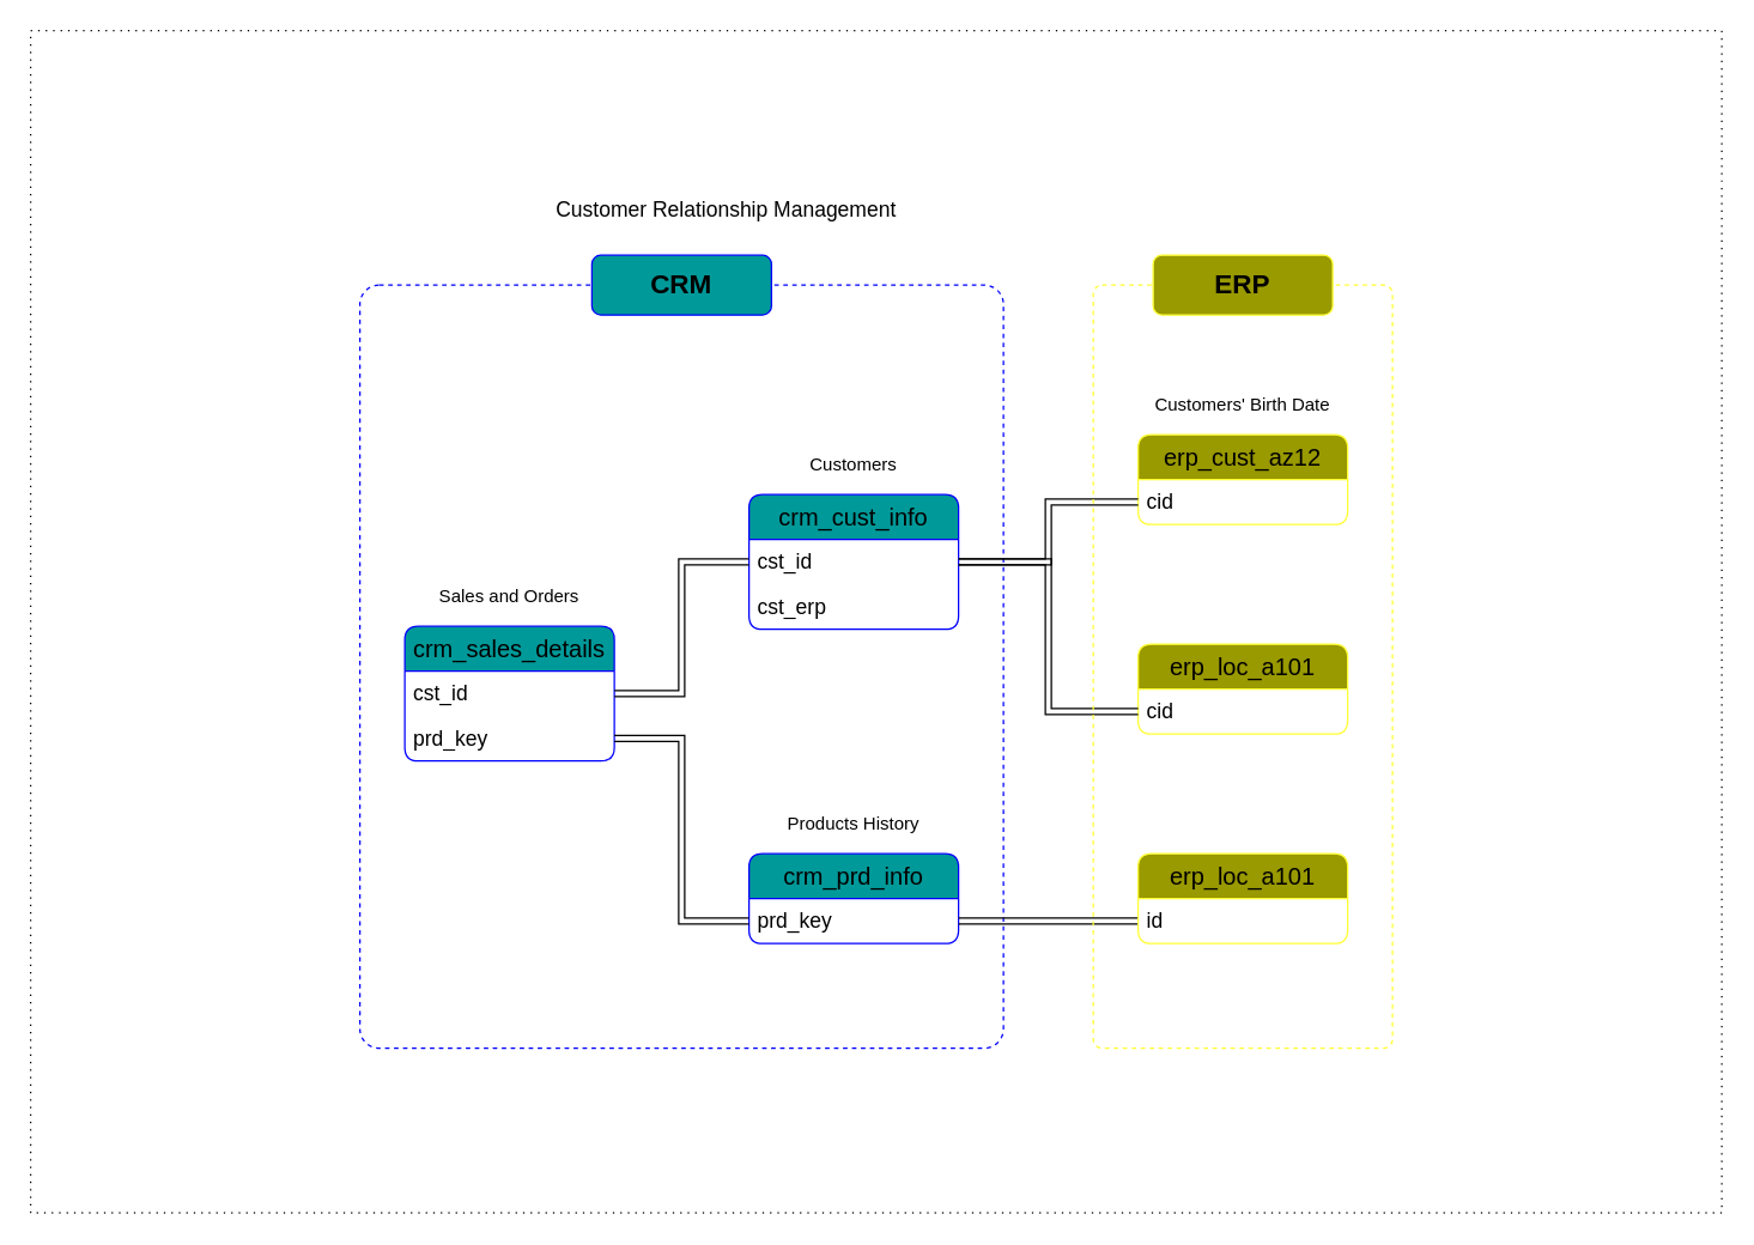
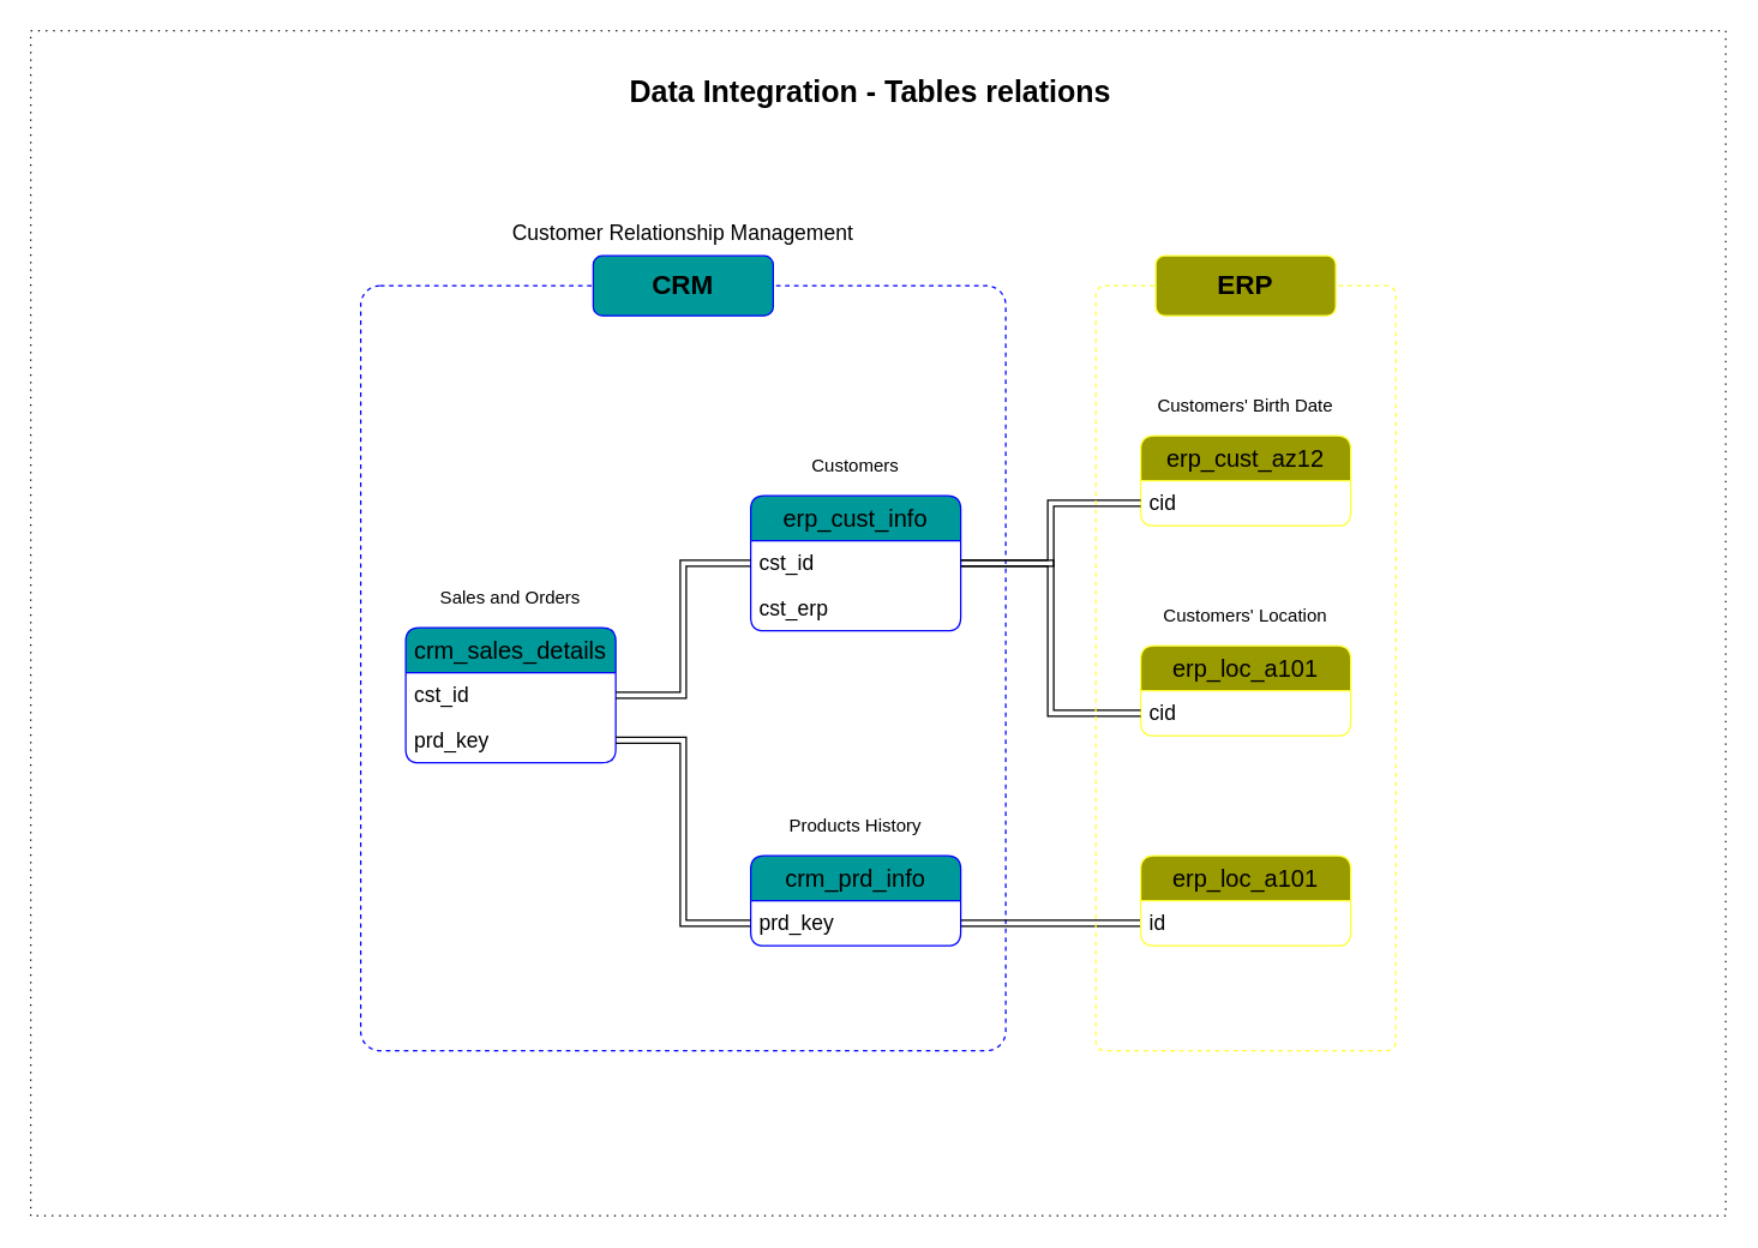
  <mxCell id="0" />
  <mxCell id="1" parent="0" />
  <mxCell id="2" value="" style="rounded=1;whiteSpace=wrap;html=1;fillColor=none;arcSize=3;dashed=1;strokeColor=#0000FF;" vertex="1" parent="1"><mxGeometry x="240" y="190" width="430" height="510" as="geometry" /></mxCell>
  <mxCell id="3" value="" style="rounded=0;whiteSpace=wrap;html=1;fillColor=none;dashed=1;dashPattern=1 4;strokeWidth=1;movable=0;resizable=0;rotatable=0;deletable=0;editable=0;locked=1;connectable=0;" parent="1" vertex="1"><mxGeometry x="20" y="20" width="1130" height="790" as="geometry" /></mxCell>
  <mxCell id="4" value="" style="edgeStyle=orthogonalEdgeStyle;rounded=0;orthogonalLoop=1;jettySize=auto;html=1;entryX=0;entryY=0.5;entryDx=0;entryDy=0;" edge="1" parent="1"><mxGeometry relative="1" as="geometry"><Array as="points"><mxPoint x="240" y="560" /><mxPoint x="240" y="500" /></Array></mxGeometry></mxCell>
  <mxCell id="5" value="" style="group" vertex="1" connectable="0" parent="1"><mxGeometry x="500" y="290" width="140" height="130" as="geometry" /></mxCell>
- <mxCell id="6" value="&lt;font style=&quot;font-size: 16px;&quot;&gt;crm_cust_info&lt;/font&gt;" style="swimlane;fontStyle=0;childLayout=stackLayout;horizontal=1;startSize=30;horizontalStack=0;resizeParent=1;resizeParentMax=0;resizeLast=0;collapsible=0;marginBottom=0;whiteSpace=wrap;html=1;rounded=1;arcSize=10;fillColor=#009999;strokeColor=#0000FF;expand=1;" vertex="1" parent="5"><mxGeometry y="40" width="140" height="90" as="geometry"><mxRectangle x="220" y="230" width="60" height="30" as="alternateBounds" /></mxGeometry></mxCell>
+ <mxCell id="6" value="&lt;font style=&quot;font-size: 16px;&quot;&gt;erp_cust_info&lt;/font&gt;" style="swimlane;fontStyle=0;childLayout=stackLayout;horizontal=1;startSize=30;horizontalStack=0;resizeParent=1;resizeParentMax=0;resizeLast=0;collapsible=0;marginBottom=0;whiteSpace=wrap;html=1;rounded=1;arcSize=10;fillColor=#009999;strokeColor=#0000FF;expand=1;" vertex="1" parent="5"><mxGeometry y="40" width="140" height="90" as="geometry"><mxRectangle x="220" y="230" width="60" height="30" as="alternateBounds" /></mxGeometry></mxCell>
  <mxCell id="7" value="&lt;div&gt;&lt;font&gt;cst_id&lt;/font&gt;&lt;/div&gt;" style="text;strokeColor=none;fillColor=none;align=left;verticalAlign=middle;spacingLeft=4;spacingRight=4;overflow=hidden;points=[[0,0.5],[1,0.5]];portConstraint=eastwest;rotatable=0;whiteSpace=wrap;html=1;fontSize=14;" vertex="1" parent="6"><mxGeometry y="30" width="140" height="30" as="geometry" /></mxCell>
  <mxCell id="8" value="cst_erp" style="text;strokeColor=none;fillColor=none;align=left;verticalAlign=middle;spacingLeft=4;spacingRight=4;overflow=hidden;points=[[0,0.5],[1,0.5]];portConstraint=eastwest;rotatable=0;whiteSpace=wrap;html=1;rounded=0;fontSize=14;" vertex="1" parent="6"><mxGeometry y="60" width="140" height="30" as="geometry" /></mxCell>
  <mxCell id="9" value="Customers" style="text;html=1;align=center;verticalAlign=middle;whiteSpace=wrap;rounded=0;fontSize=12;" vertex="1" parent="5"><mxGeometry width="140" height="40" as="geometry" /></mxCell>
  <mxCell id="10" value="" style="group" vertex="1" connectable="0" parent="1"><mxGeometry x="500" y="530" width="140" height="130" as="geometry" /></mxCell>
  <mxCell id="11" value="&lt;font style=&quot;font-size: 16px;&quot;&gt;crm_prd_info&lt;/font&gt;" style="swimlane;fontStyle=0;childLayout=stackLayout;horizontal=1;startSize=30;horizontalStack=0;resizeParent=1;resizeParentMax=0;resizeLast=0;collapsible=0;marginBottom=0;whiteSpace=wrap;html=1;rounded=1;arcSize=10;fillColor=#009999;strokeColor=#0000FF;expand=1;" vertex="1" parent="10"><mxGeometry y="40" width="140" height="60" as="geometry"><mxRectangle x="220" y="230" width="60" height="30" as="alternateBounds" /></mxGeometry></mxCell>
  <mxCell id="12" style="edgeStyle=orthogonalEdgeStyle;rounded=0;orthogonalLoop=1;jettySize=auto;html=1;shape=link;" edge="1" parent="11" source="13"><mxGeometry relative="1" as="geometry"><mxPoint x="260" y="45" as="targetPoint" /></mxGeometry></mxCell>
  <mxCell id="13" value="&lt;div&gt;&lt;font&gt;prd_key&lt;/font&gt;&lt;/div&gt;" style="text;strokeColor=none;fillColor=none;align=left;verticalAlign=middle;spacingLeft=4;spacingRight=4;overflow=hidden;points=[[0,0.5],[1,0.5]];portConstraint=eastwest;rotatable=0;whiteSpace=wrap;html=1;fontSize=14;" vertex="1" parent="11"><mxGeometry y="30" width="140" height="30" as="geometry" /></mxCell>
  <mxCell id="14" value="Products History" style="text;html=1;align=center;verticalAlign=middle;whiteSpace=wrap;rounded=0;fontSize=12;" vertex="1" parent="10"><mxGeometry width="140" height="40" as="geometry" /></mxCell>
  <mxCell id="15" value="" style="group" vertex="1" connectable="0" parent="1"><mxGeometry x="270" y="378" width="140" height="130" as="geometry" /></mxCell>
  <mxCell id="16" value="&lt;font style=&quot;font-size: 16px;&quot;&gt;crm_sales_details&lt;/font&gt;" style="swimlane;fontStyle=0;childLayout=stackLayout;horizontal=1;startSize=30;horizontalStack=0;resizeParent=1;resizeParentMax=0;resizeLast=0;collapsible=0;marginBottom=0;whiteSpace=wrap;html=1;rounded=1;arcSize=10;fillColor=#009999;strokeColor=#0000FF;expand=1;" vertex="1" parent="15"><mxGeometry y="40" width="140" height="90" as="geometry"><mxRectangle x="220" y="230" width="60" height="30" as="alternateBounds" /></mxGeometry></mxCell>
  <mxCell id="17" value="cst_id" style="text;strokeColor=none;fillColor=none;align=left;verticalAlign=middle;spacingLeft=4;spacingRight=4;overflow=hidden;points=[[0,0.5],[1,0.5]];portConstraint=eastwest;rotatable=0;whiteSpace=wrap;html=1;fontSize=14;" vertex="1" parent="16"><mxGeometry y="30" width="140" height="30" as="geometry" /></mxCell>
  <mxCell id="18" value="&lt;div&gt;&lt;font&gt;prd_key&lt;/font&gt;&lt;/div&gt;" style="text;strokeColor=none;fillColor=none;align=left;verticalAlign=middle;spacingLeft=4;spacingRight=4;overflow=hidden;points=[[0,0.5],[1,0.5]];portConstraint=eastwest;rotatable=0;whiteSpace=wrap;html=1;fontSize=14;" vertex="1" parent="16"><mxGeometry y="60" width="140" height="30" as="geometry" /></mxCell>
  <mxCell id="19" value="Sales and Orders" style="text;html=1;align=center;verticalAlign=middle;whiteSpace=wrap;rounded=0;fontSize=12;" vertex="1" parent="15"><mxGeometry width="140" height="40" as="geometry" /></mxCell>
  <mxCell id="20" style="edgeStyle=orthogonalEdgeStyle;rounded=0;orthogonalLoop=1;jettySize=auto;html=1;exitX=1;exitY=0.5;exitDx=0;exitDy=0;entryX=0;entryY=0.5;entryDx=0;entryDy=0;shape=link;" edge="1" parent="1" source="17" target="7"><mxGeometry relative="1" as="geometry" /></mxCell>
  <mxCell id="21" style="edgeStyle=orthogonalEdgeStyle;rounded=0;orthogonalLoop=1;jettySize=auto;html=1;exitX=1;exitY=0.5;exitDx=0;exitDy=0;entryX=0;entryY=0.5;entryDx=0;entryDy=0;shape=link;" edge="1" parent="1" source="18" target="13"><mxGeometry relative="1" as="geometry" /></mxCell>
  <mxCell id="22" value="" style="group" vertex="1" connectable="0" parent="1"><mxGeometry x="760" y="250" width="140" height="130" as="geometry" /></mxCell>
  <mxCell id="23" value="&lt;font style=&quot;font-size: 16px;&quot;&gt;erp_cust_az12&lt;/font&gt;" style="swimlane;fontStyle=0;childLayout=stackLayout;horizontal=1;startSize=30;horizontalStack=0;resizeParent=1;resizeParentMax=0;resizeLast=0;collapsible=0;marginBottom=0;whiteSpace=wrap;html=1;rounded=1;arcSize=10;fillColor=#999900;strokeColor=#FFFF33;expand=1;" vertex="1" parent="22"><mxGeometry y="40.0" width="140" height="60" as="geometry"><mxRectangle x="220" y="230" width="60" height="30" as="alternateBounds" /></mxGeometry></mxCell>
  <mxCell id="24" value="cid" style="text;strokeColor=none;fillColor=none;align=left;verticalAlign=middle;spacingLeft=4;spacingRight=4;overflow=hidden;points=[[0,0.5],[1,0.5]];portConstraint=eastwest;rotatable=0;whiteSpace=wrap;html=1;fontSize=14;" vertex="1" parent="23"><mxGeometry y="30" width="140" height="30" as="geometry" /></mxCell>
  <mxCell id="25" value="Customers' Birth Date" style="text;html=1;align=center;verticalAlign=middle;whiteSpace=wrap;rounded=0;fontSize=12;" vertex="1" parent="22"><mxGeometry width="140" height="40.0" as="geometry" /></mxCell>
  <mxCell id="26" value="" style="group" vertex="1" connectable="0" parent="1"><mxGeometry x="760" y="390" width="140" height="130" as="geometry" /></mxCell>
  <mxCell id="27" value="&lt;font style=&quot;font-size: 16px;&quot;&gt;erp_loc_a101&lt;/font&gt;" style="swimlane;fontStyle=0;childLayout=stackLayout;horizontal=1;startSize=30;horizontalStack=0;resizeParent=1;resizeParentMax=0;resizeLast=0;collapsible=0;marginBottom=0;whiteSpace=wrap;html=1;rounded=1;arcSize=10;fillColor=#999900;strokeColor=#FFFF33;expand=1;" vertex="1" parent="26"><mxGeometry y="40" width="140" height="60" as="geometry"><mxRectangle x="220" y="230" width="60" height="30" as="alternateBounds" /></mxGeometry></mxCell>
  <mxCell id="28" value="cid" style="text;strokeColor=none;fillColor=none;align=left;verticalAlign=middle;spacingLeft=4;spacingRight=4;overflow=hidden;points=[[0,0.5],[1,0.5]];portConstraint=eastwest;rotatable=0;whiteSpace=wrap;html=1;fontSize=14;" vertex="1" parent="27"><mxGeometry y="30" width="140" height="30" as="geometry" /></mxCell>
+ <mxCell id="29" value="Customers' Location" style="text;html=1;align=center;verticalAlign=middle;whiteSpace=wrap;rounded=0;fontSize=12;" vertex="1" parent="26"><mxGeometry width="140" height="40" as="geometry" /></mxCell>
  <mxCell id="30" value="" style="group" vertex="1" connectable="0" parent="1"><mxGeometry x="760" y="530" width="140" height="130" as="geometry" /></mxCell>
  <mxCell id="31" value="&lt;font style=&quot;font-size: 16px;&quot;&gt;erp_loc_a101&lt;/font&gt;" style="swimlane;fontStyle=0;childLayout=stackLayout;horizontal=1;startSize=30;horizontalStack=0;resizeParent=1;resizeParentMax=0;resizeLast=0;collapsible=0;marginBottom=0;whiteSpace=wrap;html=1;rounded=1;arcSize=10;fillColor=#999900;strokeColor=#FFFF33;expand=1;" vertex="1" parent="30"><mxGeometry y="40" width="140" height="60" as="geometry"><mxRectangle x="220" y="230" width="60" height="30" as="alternateBounds" /></mxGeometry></mxCell>
  <mxCell id="32" value="id" style="text;strokeColor=none;fillColor=none;align=left;verticalAlign=middle;spacingLeft=4;spacingRight=4;overflow=hidden;points=[[0,0.5],[1,0.5]];portConstraint=eastwest;rotatable=0;whiteSpace=wrap;html=1;fontSize=14;" vertex="1" parent="31"><mxGeometry y="30" width="140" height="30" as="geometry" /></mxCell>
  <mxCell id="33" style="edgeStyle=orthogonalEdgeStyle;rounded=0;orthogonalLoop=1;jettySize=auto;html=1;entryX=0;entryY=0.5;entryDx=0;entryDy=0;shape=link;" edge="1" parent="1" source="7" target="24"><mxGeometry relative="1" as="geometry" /></mxCell>
  <mxCell id="34" style="edgeStyle=orthogonalEdgeStyle;rounded=0;orthogonalLoop=1;jettySize=auto;html=1;entryX=0;entryY=0.5;entryDx=0;entryDy=0;exitX=1;exitY=0.5;exitDx=0;exitDy=0;shape=link;" edge="1" parent="1" source="7" target="28"><mxGeometry relative="1" as="geometry"><mxPoint x="640" y="380" as="sourcePoint" /><mxPoint x="800" y="370" as="targetPoint" /><Array as="points"><mxPoint x="700" y="375" /><mxPoint x="700" y="475" /></Array></mxGeometry></mxCell>
  <mxCell id="35" value="" style="rounded=1;whiteSpace=wrap;html=1;fillColor=none;arcSize=3;dashed=1;strokeColor=#FFFF33;" vertex="1" parent="1"><mxGeometry x="730" y="190" width="200" height="510" as="geometry" /></mxCell>
  <mxCell id="36" value="CRM" style="rounded=1;whiteSpace=wrap;html=1;fillColor=#009999;strokeColor=#0000FF;fontSize=18;fontStyle=1" vertex="1" parent="1"><mxGeometry x="395" y="170" width="120" height="40" as="geometry" /></mxCell>
- <mxCell id="37" value="Customer Relationship Management" style="text;html=1;align=center;verticalAlign=middle;whiteSpace=wrap;rounded=0;fontSize=14;" vertex="1" parent="1"><mxGeometry x="350" y="125" width="270" height="30" as="geometry" /></mxCell>
+ <mxCell id="37" value="Customer Relationship Management" style="text;html=1;align=center;verticalAlign=middle;whiteSpace=wrap;rounded=0;fontSize=14;" vertex="1" parent="1"><mxGeometry x="320" y="140" width="270" height="30" as="geometry" /></mxCell>
  <mxCell id="38" value="ERP" style="rounded=1;whiteSpace=wrap;html=1;fillColor=#999900;strokeColor=#FFFF33;fontSize=18;fontStyle=1" vertex="1" parent="1"><mxGeometry x="770" y="170" width="120" height="40" as="geometry" /></mxCell>
+ <mxCell id="39" value="Data Integration - Tables relations" style="text;html=1;align=center;verticalAlign=middle;whiteSpace=wrap;rounded=0;fontSize=20;fontStyle=1" vertex="1" parent="1"><mxGeometry x="400" y="40" width="360" height="40" as="geometry" /></mxCell>
